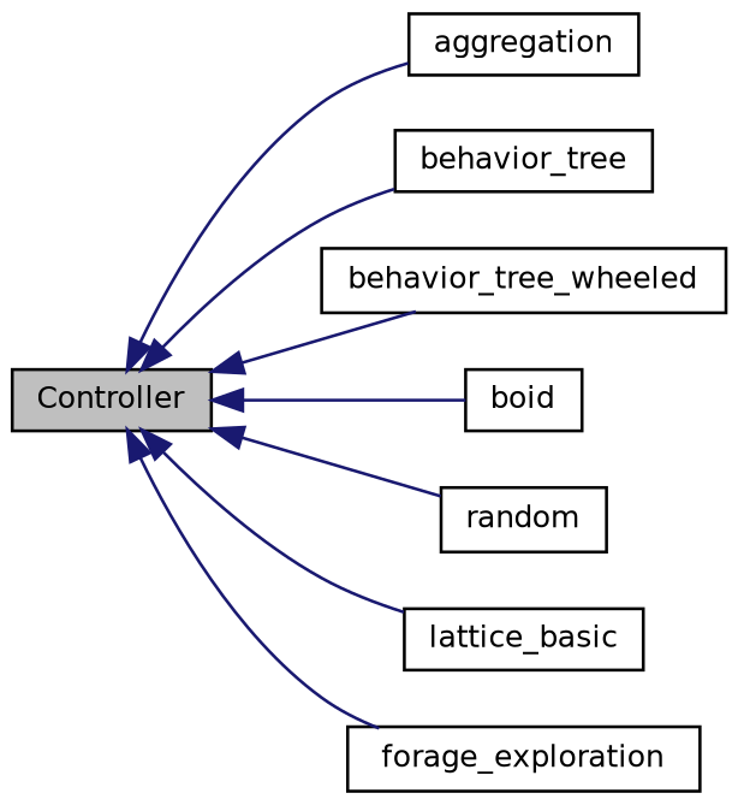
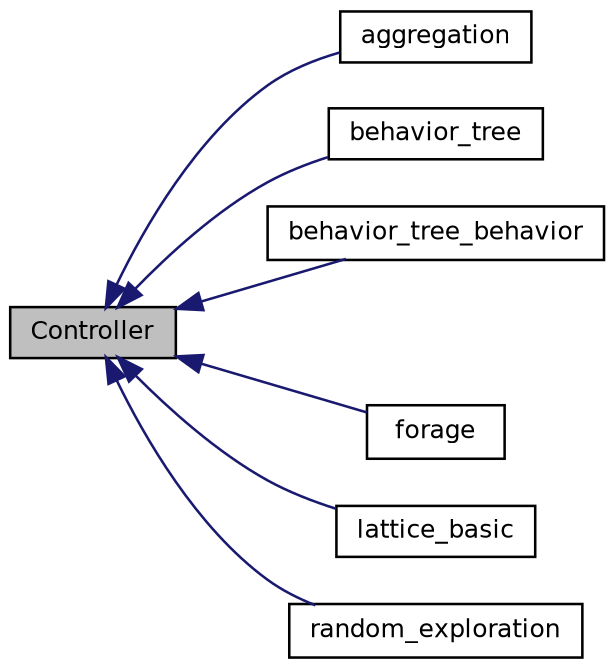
  digraph {
    rankdir=LR
    node [color=black fillcolor=white fontname=Helvetica fontsize=10 shape=record style=filled]
    edge [color=midnightblue dir=back fontname=Helvetica fontsize=10 labelfontname=Helvetica labelfontsize=10 style=solid]
    n1 [fillcolor=grey75 fontcolor=black height=0.2 label=Controller width=0.4]
    n2 [height=0.2 label=aggregation width=0.4]
    n3 [height=0.2 label=behavior_tree width=0.4]
-   n4 [height=0.2 label=behavior_tree_wheeled width=0.4]
-   n5 [height=0.2 label=boid width=0.4]
-   n6 [height=0.2 label=random width=0.4]
+   n4 [height=0.2 label=behavior_tree_behavior width=0.4]
+   n6 [height=0.2 label=forage width=0.4]
    n7 [height=0.2 label=lattice_basic width=0.4]
-   n8 [height=0.2 label=forage_exploration width=0.4]
+   n8 [height=0.2 label=random_exploration width=0.4]
    n1 -> n2
    n1 -> n3
    n1 -> n4
-   n1 -> n5
    n1 -> n6
    n1 -> n7
    n1 -> n8
  }
